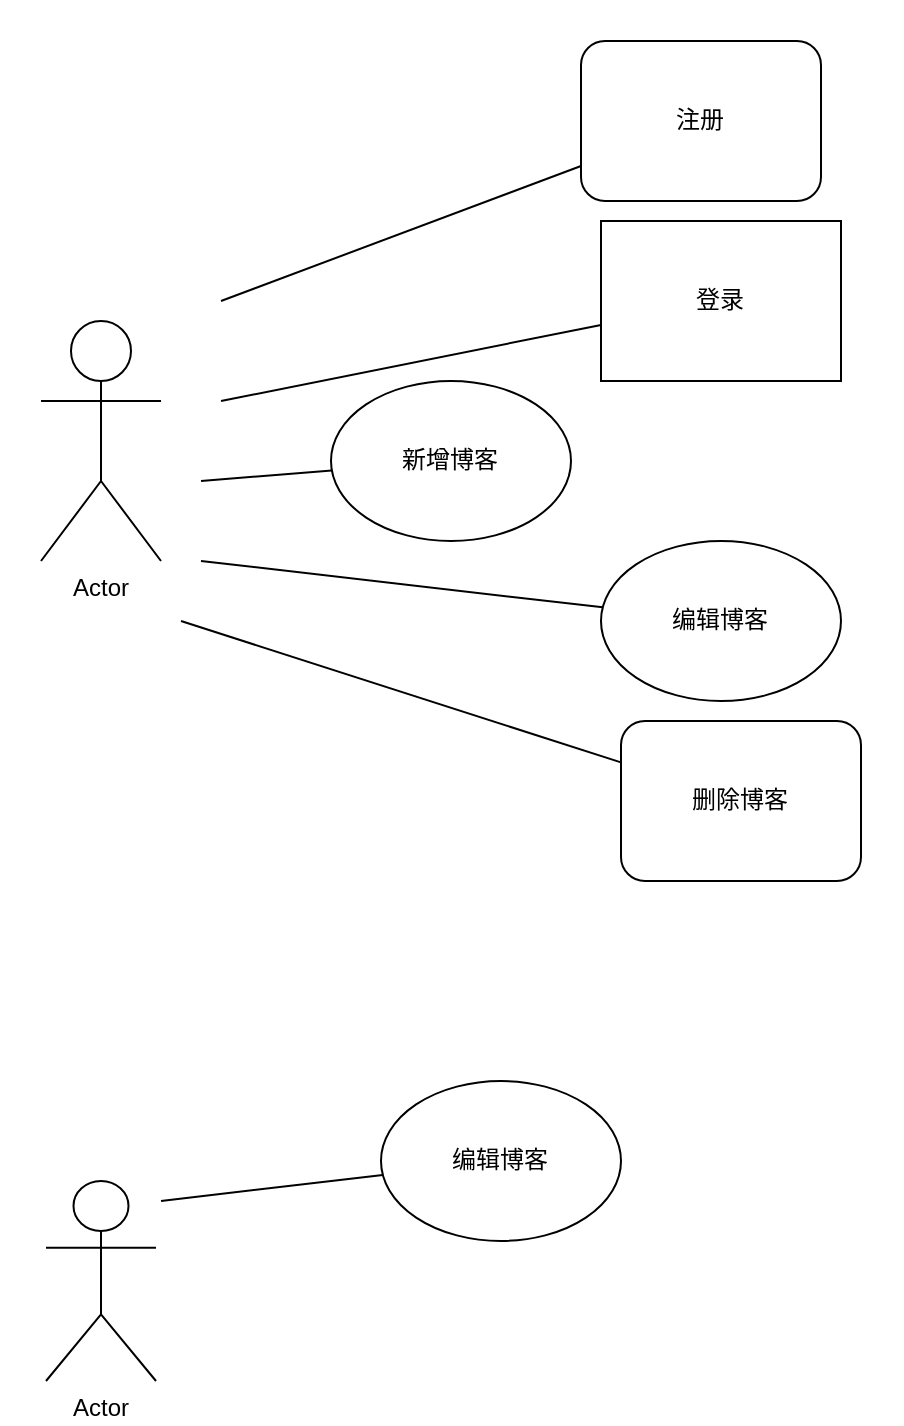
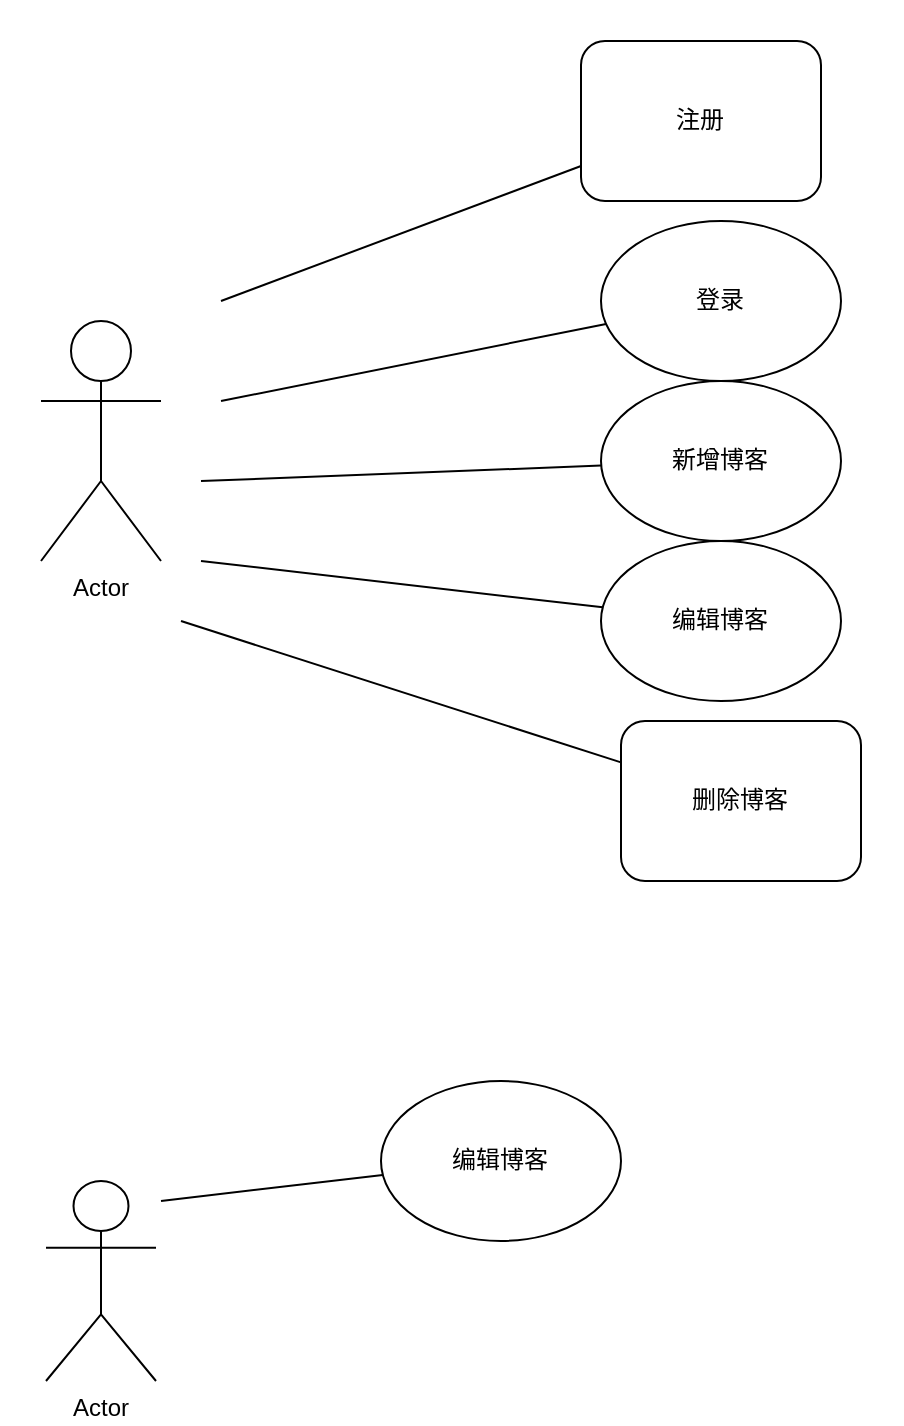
  <mxCell id="0" />
  <mxCell id="1" parent="0" />
  <mxCell id="2" value="Actor" style="shape=umlActor;verticalLabelPosition=bottom;verticalAlign=top;html=1;outlineConnect=0;" vertex="1" parent="1"><mxGeometry x="20" y="160" width="60" height="120" as="geometry" /></mxCell>
  <mxCell id="3" value="" style="endArrow=none;html=1;rounded=0;" edge="1" parent="1" target="4"><mxGeometry width="50" height="50" relative="1" as="geometry"><mxPoint x="110" y="150" as="sourcePoint" /><mxPoint x="260" y="80" as="targetPoint" /></mxGeometry></mxCell>
  <mxCell id="4" value="注册" style="whiteSpace=wrap;html=1;rounded=1;" vertex="1" parent="1"><mxGeometry x="290" y="20" width="120" height="80" as="geometry" /></mxCell>
  <mxCell id="5" value="" style="endArrow=none;html=1;rounded=0;" edge="1" parent="1" target="6"><mxGeometry width="50" height="50" relative="1" as="geometry"><mxPoint x="110" y="200" as="sourcePoint" /><mxPoint x="310" y="200" as="targetPoint" /></mxGeometry></mxCell>
- <mxCell id="6" value="登录" style="whiteSpace=wrap;html=1;rounded=0;" vertex="1" parent="1"><mxGeometry x="300" y="110" width="120" height="80" as="geometry" /></mxCell>
+ <mxCell id="6" value="登录" style="ellipse;whiteSpace=wrap;html=1;" vertex="1" parent="1"><mxGeometry x="300" y="110" width="120" height="80" as="geometry" /></mxCell>
  <mxCell id="7" value="Actor" style="shape=umlActor;verticalLabelPosition=bottom;verticalAlign=top;html=1;outlineConnect=0;" vertex="1" parent="1"><mxGeometry x="22.5" y="590" width="55" height="100" as="geometry" /></mxCell>
  <mxCell id="8" value="" style="endArrow=none;html=1;rounded=0;" edge="1" parent="1" target="9"><mxGeometry width="50" height="50" relative="1" as="geometry"><mxPoint x="80" y="600" as="sourcePoint" /><mxPoint x="170" y="590" as="targetPoint" /></mxGeometry></mxCell>
  <mxCell id="9" value="编辑博客" style="ellipse;whiteSpace=wrap;html=1;" vertex="1" parent="1"><mxGeometry x="190" y="540" width="120" height="80" as="geometry" /></mxCell>
  <mxCell id="10" value="" style="endArrow=none;html=1;rounded=0;" edge="1" parent="1" target="11"><mxGeometry width="50" height="50" relative="1" as="geometry"><mxPoint x="100" y="240" as="sourcePoint" /><mxPoint x="300" y="280" as="targetPoint" /></mxGeometry></mxCell>
- <mxCell id="11" value="新增博客" style="ellipse;whiteSpace=wrap;html=1;" vertex="1" parent="1"><mxGeometry x="165" y="190" width="120" height="80" as="geometry" /></mxCell>
+ <mxCell id="11" value="新增博客" style="ellipse;whiteSpace=wrap;html=1;" vertex="1" parent="1"><mxGeometry x="300" y="190" width="120" height="80" as="geometry" /></mxCell>
  <mxCell id="12" value="" style="endArrow=none;html=1;rounded=0;" edge="1" parent="1" target="13"><mxGeometry width="50" height="50" relative="1" as="geometry"><mxPoint x="100" y="280" as="sourcePoint" /><mxPoint x="270" y="390" as="targetPoint" /></mxGeometry></mxCell>
  <mxCell id="13" value="编辑博客" style="ellipse;whiteSpace=wrap;html=1;" vertex="1" parent="1"><mxGeometry x="300" y="270" width="120" height="80" as="geometry" /></mxCell>
  <mxCell id="14" value="" style="endArrow=none;html=1;rounded=0;" edge="1" parent="1" target="15"><mxGeometry width="50" height="50" relative="1" as="geometry"><mxPoint x="90" y="310" as="sourcePoint" /><mxPoint x="260" y="400" as="targetPoint" /></mxGeometry></mxCell>
  <mxCell id="15" value="删除博客" style="whiteSpace=wrap;html=1;rounded=1;" vertex="1" parent="1"><mxGeometry x="310" y="360" width="120" height="80" as="geometry" /></mxCell>
